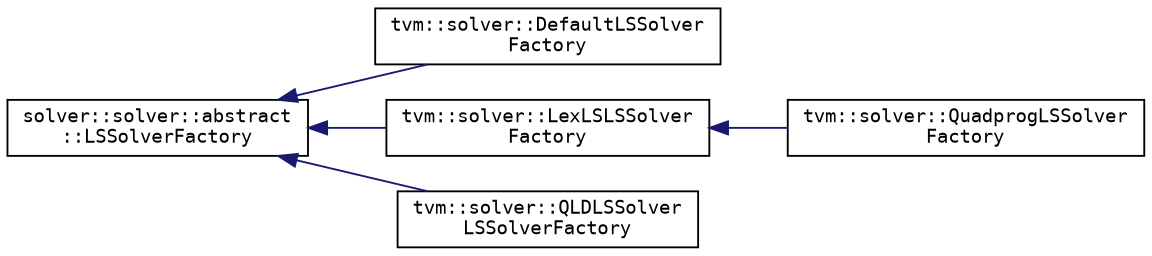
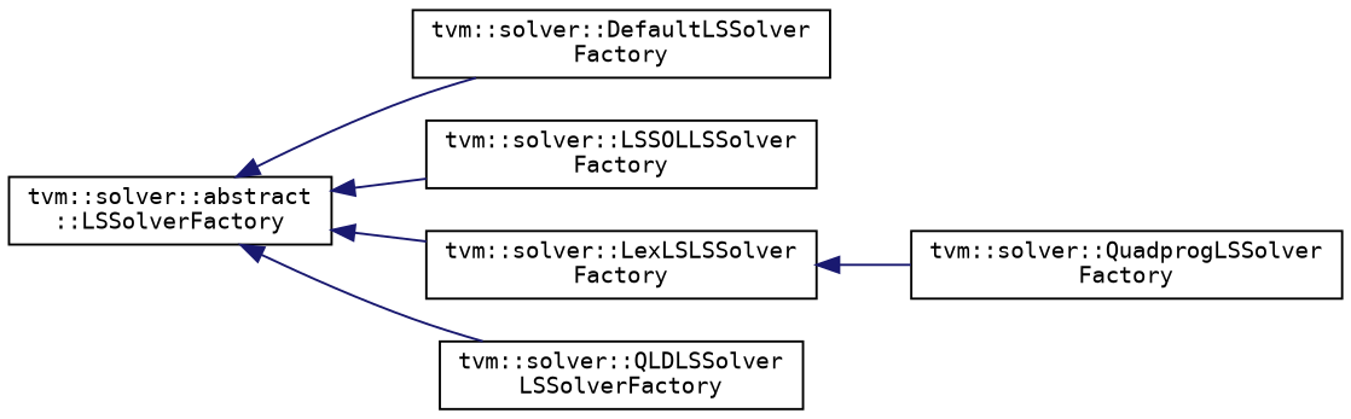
  digraph {
    fontname="DejaVu Sans Mono"
    rankdir=LR
    node [color=black fillcolor=white fontname="DejaVu Sans Mono" fontsize=10 shape=record style=filled]
    edge [color=midnightblue dir=back fontname="DejaVu Sans Mono" fontsize=10 labelfontname=Helvetica labelfontsize=10 style=solid]
-   n1 [height=0.2 label="solver::solver::abstract\l::LSSolverFactory" width=0.4]
+   n1 [height=0.2 label="tvm::solver::abstract\l::LSSolverFactory" width=0.4]
    n2 [height=0.2 label="tvm::solver::DefaultLSSolver\lFactory" width=0.4]
+   n3 [height=0.2 label="tvm::solver::LSSOLLSSolver\lFactory" width=0.4]
    n4 [height=0.2 label="tvm::solver::LexLSLSSolver\lFactory" width=0.4]
    n5 [height=0.2 label="tvm::solver::QLDLSSolver\lLSSolverFactory" width=0.4]
    n6 [height=0.2 label="tvm::solver::QuadprogLSSolver\lFactory" width=0.4]
    n1 -> n2
+   n1 -> n3
    n1 -> n4
    n1 -> n5
    n4 -> n6
  }
